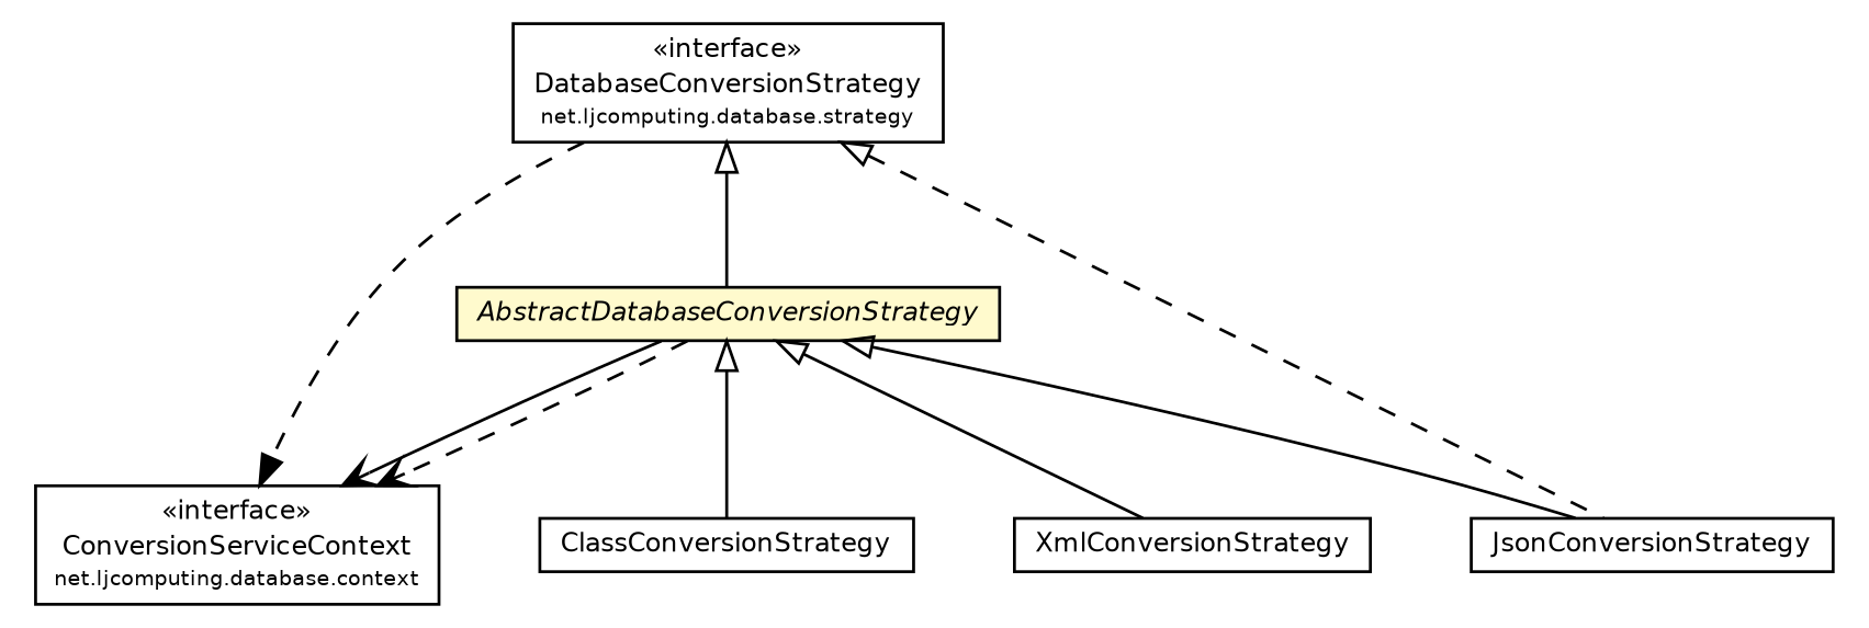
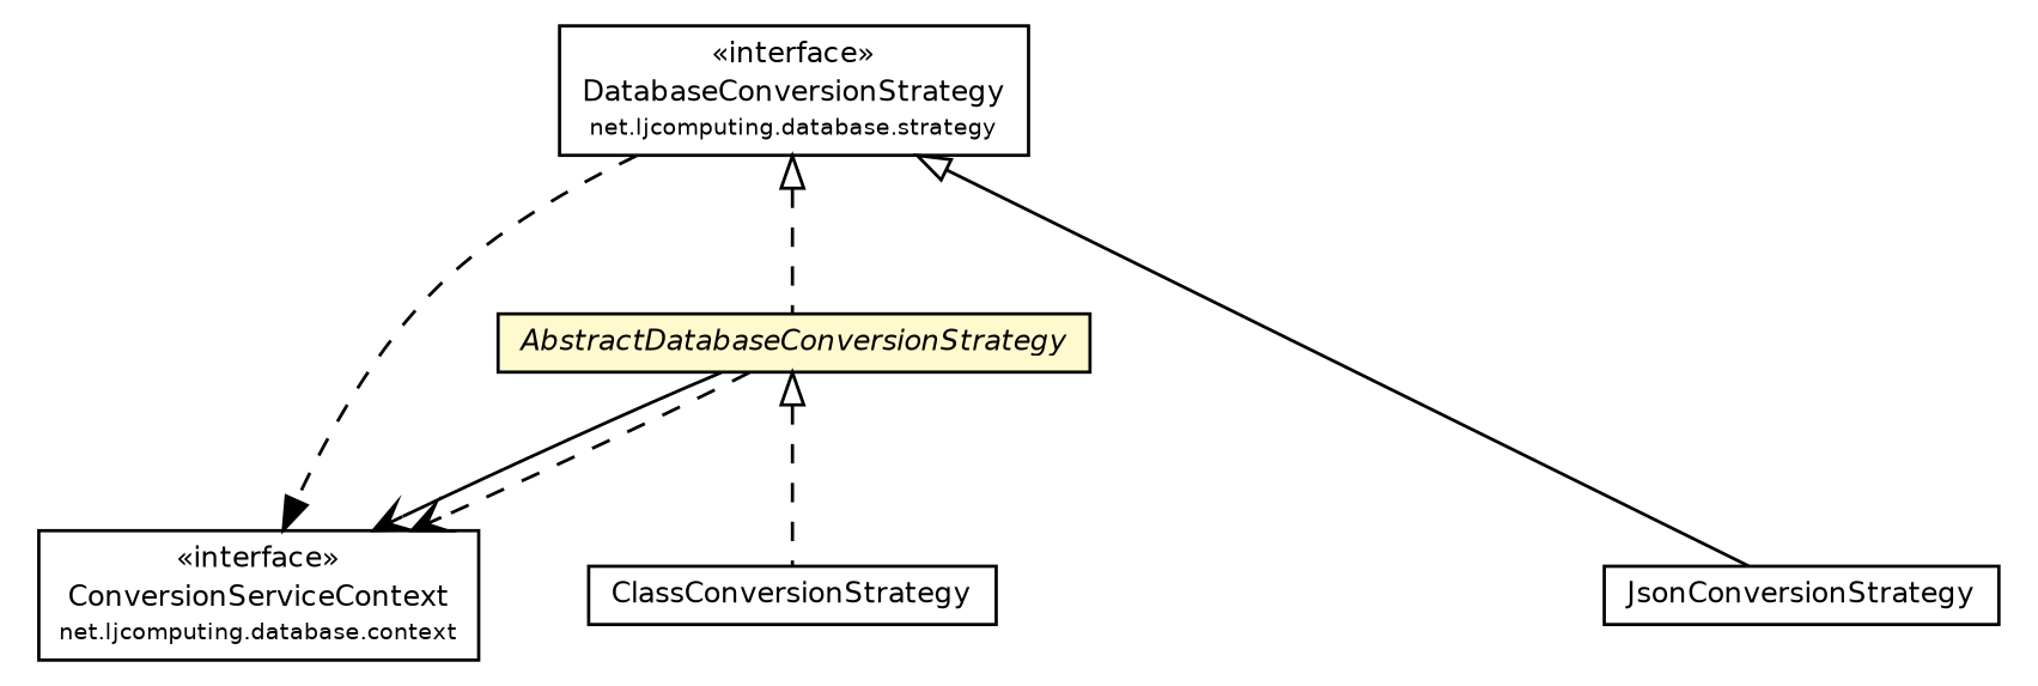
  digraph {
    nodesep=0.25
    ranksep=0.5
    node [fontcolor=black fontname=Helvetica fontsize=9.0 shape=plaintext]
    edge [fontname=Helvetica fontsize=10 headport=p labelfontname=Helvetica labelfontsize=10 tailport=p arrowtail=empty dir=back]
    n1 [label=<<table title="net.ljcomputing.database.context.ConversionServiceContext" border="0" cellborder="1" cellspacing="0" cellpadding="2" port="p" href="../../context/ConversionServiceContext.html"> 		<tr><td><table border="0" cellspacing="0" cellpadding="1"> <tr><td align="center" balign="center"> &#171;interface&#187; </td></tr> <tr><td align="center" balign="center"> ConversionServiceContext </td></tr> <tr><td align="center" balign="center"><font point-size="7.0"> net.ljcomputing.database.context </font></td></tr> 		</table></td></tr> 		</table>>]
    n2 [label=<<table title="net.ljcomputing.database.strategy.impl.AbstractDatabaseConversionStrategy" border="0" cellborder="1" cellspacing="0" cellpadding="2" port="p" bgcolor="lemonChiffon" href="./AbstractDatabaseConversionStrategy.html"> 		<tr><td><table border="0" cellspacing="0" cellpadding="1"> <tr><td align="center" balign="center"><font face="Helvetica-Oblique"> AbstractDatabaseConversionStrategy </font></td></tr> 		</table></td></tr> 		</table>>]
    n3 [label=<<table title="net.ljcomputing.database.strategy.impl.ClassConversionStrategy" border="0" cellborder="1" cellspacing="0" cellpadding="2" port="p" href="./ClassConversionStrategy.html"> 		<tr><td><table border="0" cellspacing="0" cellpadding="1"> <tr><td align="center" balign="center"> ClassConversionStrategy </td></tr> 		</table></td></tr> 		</table>>]
-   n4 [label=<<table title="net.ljcomputing.database.strategy.impl.XmlConversionStrategy" border="0" cellborder="1" cellspacing="0" cellpadding="2" port="p" href="./XmlConversionStrategy.html"> 		<tr><td><table border="0" cellspacing="0" cellpadding="1"> <tr><td align="center" balign="center"> XmlConversionStrategy </td></tr> 		</table></td></tr> 		</table>>]
    n5 [label=<<table title="net.ljcomputing.database.strategy.impl.JsonConversionStrategy" border="0" cellborder="1" cellspacing="0" cellpadding="2" port="p" href="./JsonConversionStrategy.html"> 		<tr><td><table border="0" cellspacing="0" cellpadding="1"> <tr><td align="center" balign="center"> JsonConversionStrategy </td></tr> 		</table></td></tr> 		</table>>]
    n6 [label=<<table title="net.ljcomputing.database.strategy.DatabaseConversionStrategy" border="0" cellborder="1" cellspacing="0" cellpadding="2" port="p" href="../DatabaseConversionStrategy.html"> 		<tr><td><table border="0" cellspacing="0" cellpadding="1"> <tr><td align="center" balign="center"> &#171;interface&#187; </td></tr> <tr><td align="center" balign="center"> DatabaseConversionStrategy </td></tr> <tr><td align="center" balign="center"><font point-size="7.0"> net.ljcomputing.database.strategy </font></td></tr> 		</table></td></tr> 		</table>>]
    n2 -> n1 [arrowhead=open color=black fontcolor=black fontsize=10.0 arrowtail="" dir=""]
    n2 -> n1 [arrowhead=open color=black fontcolor=black fontsize=10.0 style=dashed arrowtail="" dir=""]
-   n2 -> n3
-   n2 -> n4
-   n2 -> n5
+   n2 -> n3 [style=dashed]
    n6 -> n1 [arrowhead=normal color=black fontcolor=black fontsize=10.0 style=dashed arrowtail="" dir=""]
-   n6 -> n2 [style=solid]
-   n6 -> n5 [style=dashed]
+   n6 -> n2 [style=dashed]
+   n6 -> n5 [style=solid]
  }
